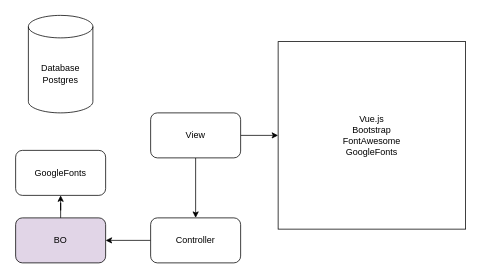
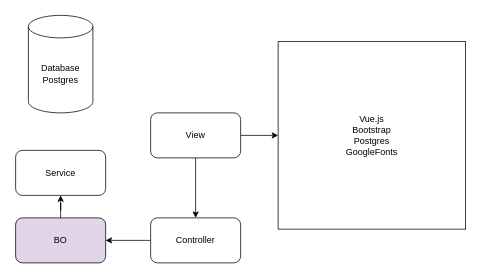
  <mxCell id="0" />
  <mxCell id="1" parent="0" />
  <mxCell id="2" value="Database&lt;br&gt;Postgres" style="shape=cylinder3;whiteSpace=wrap;html=1;boundedLbl=1;backgroundOutline=1;size=15;" vertex="1" parent="1"><mxGeometry x="37" y="20" width="86" height="130" as="geometry" /></mxCell>
- <mxCell id="3" value="GoogleFonts" style="rounded=1;whiteSpace=wrap;html=1;" vertex="1" parent="1"><mxGeometry x="20" y="200" width="120" height="60" as="geometry" /></mxCell>
+ <mxCell id="3" value="Service" style="rounded=1;whiteSpace=wrap;html=1;" vertex="1" parent="1"><mxGeometry x="20" y="200" width="120" height="60" as="geometry" /></mxCell>
  <mxCell id="4" style="edgeStyle=orthogonalEdgeStyle;rounded=0;orthogonalLoop=1;jettySize=auto;html=1;" edge="1" parent="1" source="5" target="3"><mxGeometry relative="1" as="geometry" /></mxCell>
  <mxCell id="5" value="BO" style="rounded=1;whiteSpace=wrap;html=1;fillColor=#e1d5e7;" vertex="1" parent="1"><mxGeometry x="20" y="290" width="120" height="60" as="geometry" /></mxCell>
  <mxCell id="6" style="edgeStyle=orthogonalEdgeStyle;rounded=0;orthogonalLoop=1;jettySize=auto;html=1;entryX=1;entryY=0.5;entryDx=0;entryDy=0;" edge="1" parent="1" source="7" target="5"><mxGeometry relative="1" as="geometry" /></mxCell>
  <mxCell id="7" value="Controller" style="rounded=1;whiteSpace=wrap;html=1;" vertex="1" parent="1"><mxGeometry x="200" y="290" width="120" height="60" as="geometry" /></mxCell>
  <mxCell id="8" style="edgeStyle=orthogonalEdgeStyle;rounded=0;orthogonalLoop=1;jettySize=auto;html=1;" edge="1" parent="1" source="10" target="7"><mxGeometry relative="1" as="geometry" /></mxCell>
  <mxCell id="9" style="edgeStyle=orthogonalEdgeStyle;rounded=0;orthogonalLoop=1;jettySize=auto;html=1;entryX=0;entryY=0.5;entryDx=0;entryDy=0;" edge="1" parent="1" source="10" target="11"><mxGeometry relative="1" as="geometry" /></mxCell>
  <mxCell id="10" value="View" style="rounded=1;whiteSpace=wrap;html=1;" vertex="1" parent="1"><mxGeometry x="200" y="150" width="120" height="60" as="geometry" /></mxCell>
- <mxCell id="11" value="Vue.js&lt;br&gt;Bootstrap&lt;br&gt;FontAwesome&lt;br&gt;GoogleFonts" style="whiteSpace=wrap;html=1;aspect=fixed;" vertex="1" parent="1"><mxGeometry x="370" y="55" width="250" height="250" as="geometry" /></mxCell>
+ <mxCell id="11" value="Vue.js&lt;br&gt;Bootstrap&lt;br&gt;Postgres&lt;br&gt;GoogleFonts" style="whiteSpace=wrap;html=1;aspect=fixed;" vertex="1" parent="1"><mxGeometry x="370" y="55" width="250" height="250" as="geometry" /></mxCell>
